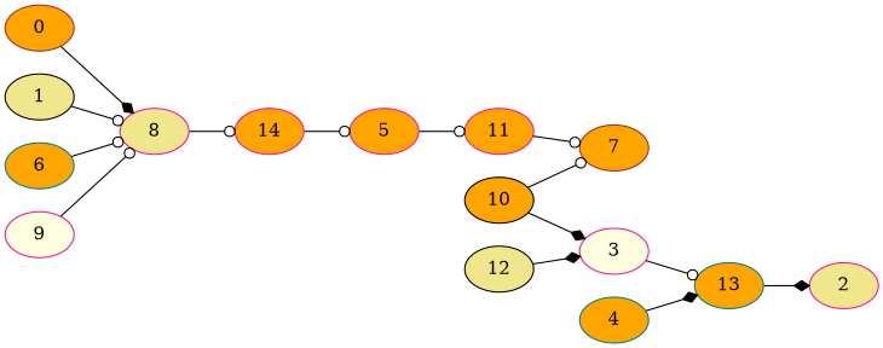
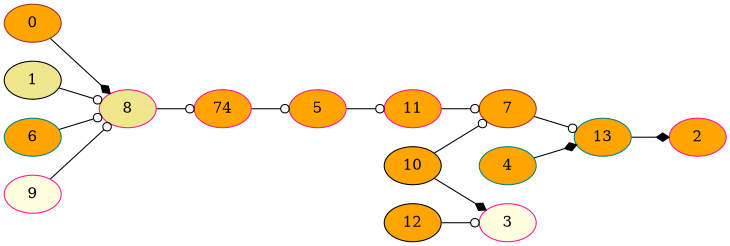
  digraph {
    rankdir=LR
    node [color=deeppink fillcolor=orange style=filled]
    edge [arrowhead=odot]
    0 [color=brown]
    8 [fillcolor=khaki]
-   14
+   14 [label=74]
    5
    11
    10 [color=black]
    3 [fillcolor=lightyellow]
    7 [color=brown]
    13 [color=teal]
-   2 [fillcolor=khaki]
-   12 [color=black fillcolor=khaki]
+   2
+   12 [color=black]
    1 [color=black fillcolor=khaki]
    4 [color=teal]
    6 [color=teal]
    9 [fillcolor=lightyellow]
    0 -> 8 [arrowhead=diamond]
    8 -> 14
    14 -> 5
    5 -> 11
    11 -> 7
    10 -> 3 [arrowhead=diamond]
    10 -> 7
-   3 -> 13
+   7 -> 13
    13 -> 2 [arrowhead=diamond]
-   12 -> 3 [arrowhead=diamond]
+   12 -> 3
    1 -> 8
    4 -> 13 [arrowhead=diamond]
    6 -> 8
    9 -> 8
  }
